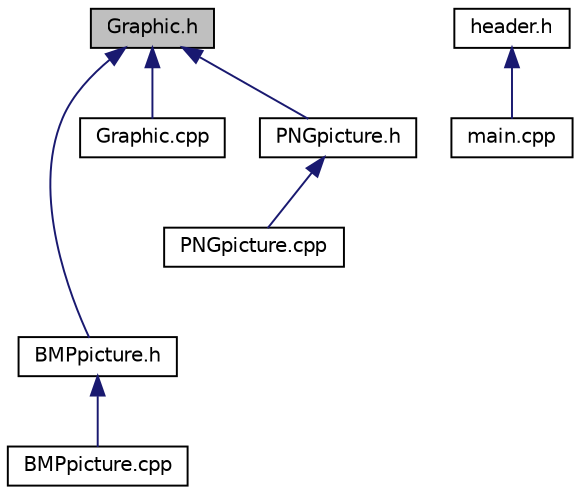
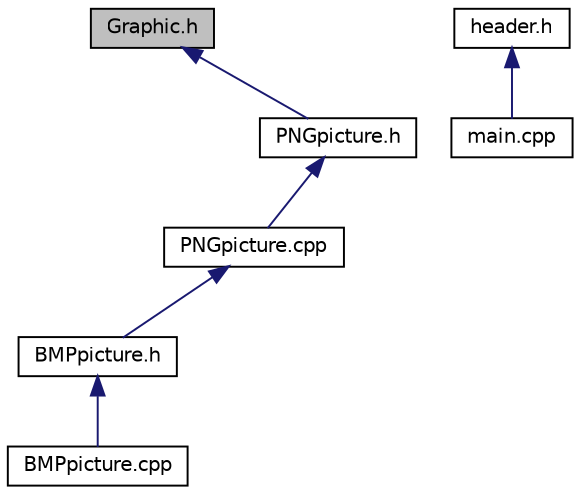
  digraph {
    node [color=black fillcolor=white fontname=Helvetica fontsize=10 shape=record style=filled]
    edge [color=midnightblue dir=back fontname=Helvetica fontsize=10 labelfontname=Helvetica labelfontsize=10 style=solid]
    n1 [fillcolor=grey75 fontcolor=black height=0.2 label="Graphic.h" width=0.4]
    n2 [height=0.2 label="BMPpicture.h" width=0.4]
-   n3 [height=0.2 label="Graphic.cpp" width=0.4]
    n4 [height=0.2 label="PNGpicture.h" width=0.4]
    n5 [height=0.2 label="BMPpicture.cpp" width=0.4]
    n6 [height=0.2 label="header.h" width=0.4]
    n7 [height=0.2 label="main.cpp" width=0.4]
    n8 [height=0.2 label="PNGpicture.cpp" width=0.4]
-   n1 -> n2
-   n1 -> n3
+   n8 -> n2
    n1 -> n4
    n2 -> n5
    n4 -> n8
    n6 -> n7
  }
